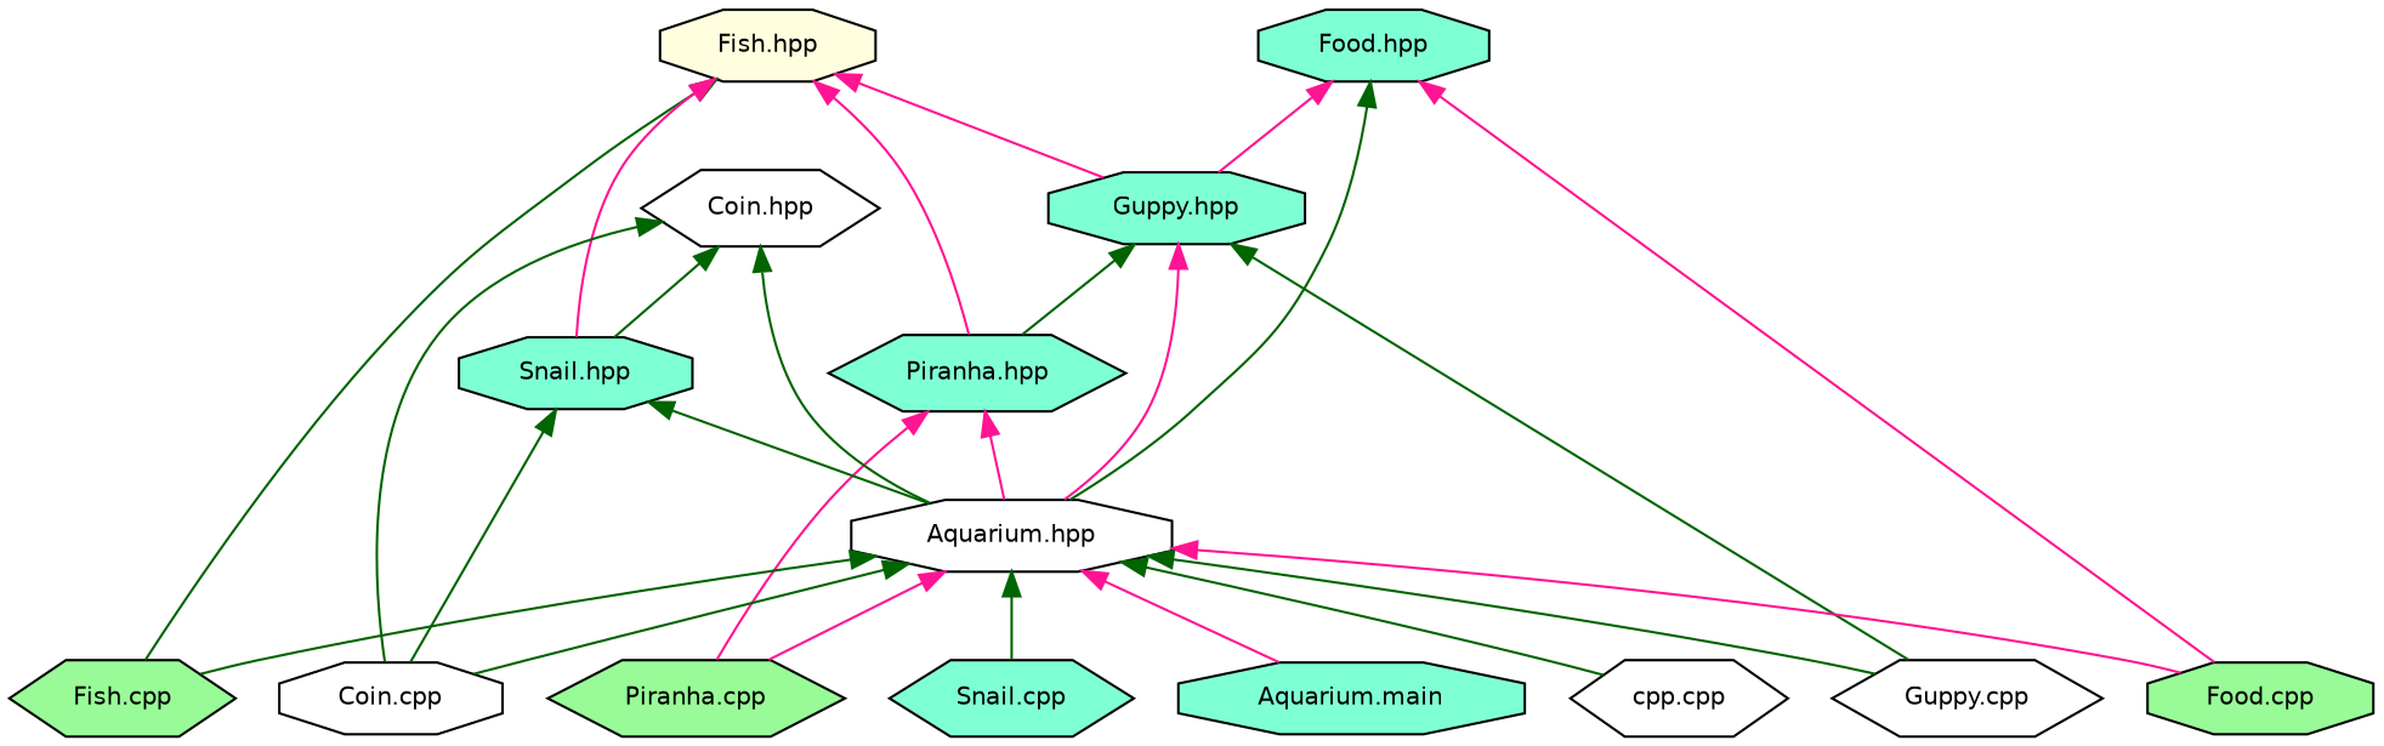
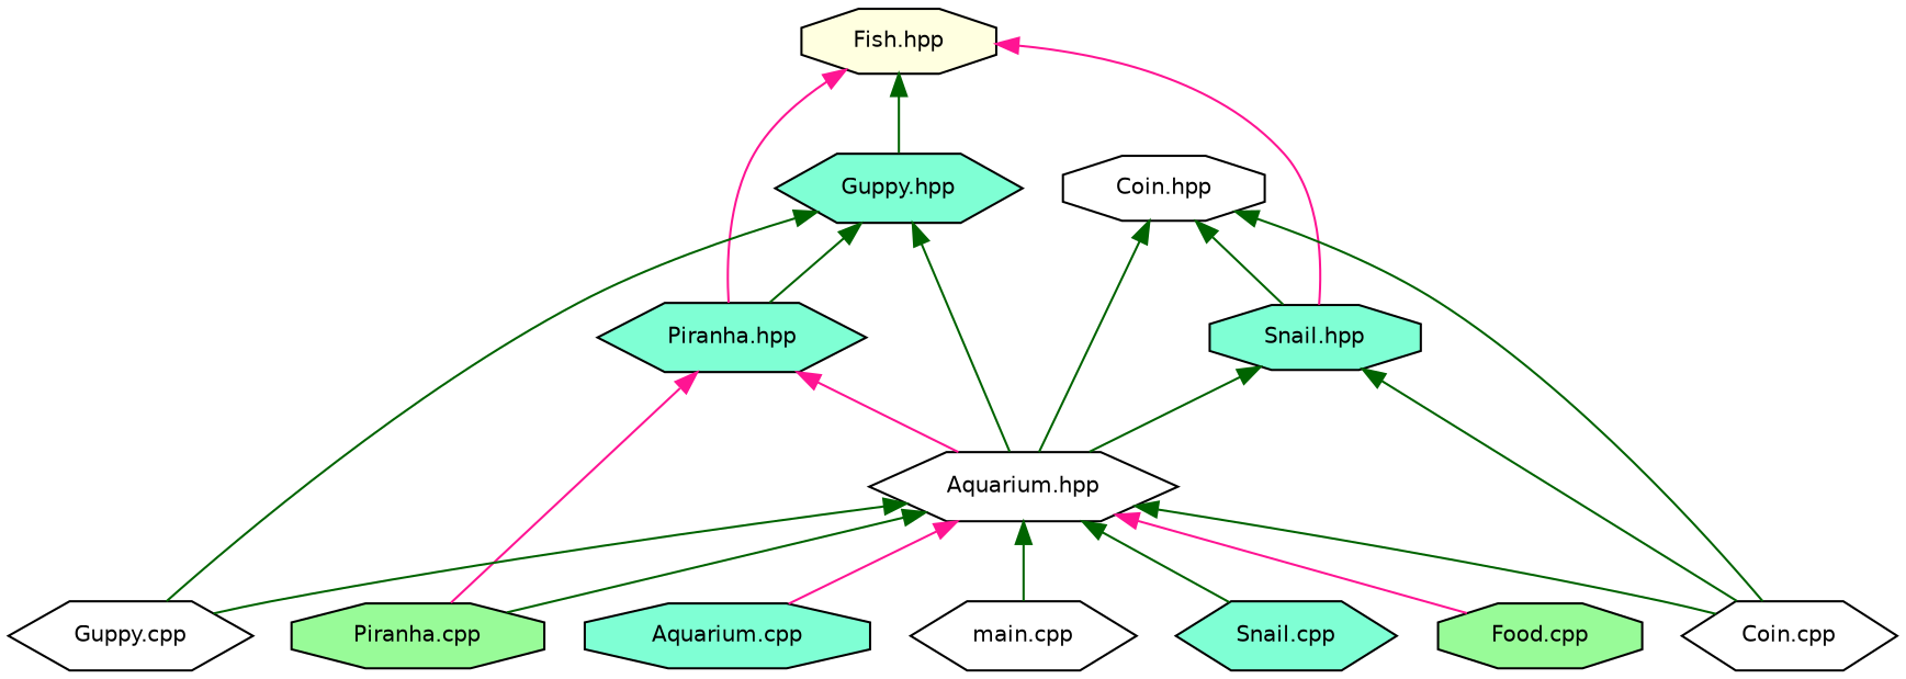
  digraph {
    node [color=black fillcolor=aquamarine fontname=Helvetica fontsize=10 shape=hexagon style=filled]
    edge [color=darkgreen dir=back fontname=Helvetica fontsize=10 labelfontname=Helvetica labelfontsize=10 style=solid]
    n1 [fillcolor=lightyellow height=0.2 label="Fish.hpp" shape=octagon width=0.4]
-   n2 [height=0.2 label="Guppy.hpp" shape=octagon width=0.4]
-   n3 [fillcolor=palegreen height=0.2 label="Fish.cpp" width=0.4]
+   n2 [height=0.2 label="Guppy.hpp" width=0.4]
    n4 [height=0.2 label="Piranha.hpp" width=0.4]
    n5 [height=0.2 label="Snail.hpp" shape=octagon width=0.4]
-   n6 [height=0.2 label="Food.hpp" shape=octagon width=0.4]
-   n7 [fillcolor=white height=0.2 label="Aquarium.hpp" shape=octagon width=0.4]
+   n7 [fillcolor=white height=0.2 label="Aquarium.hpp" width=0.4]
    n8 [fillcolor=palegreen height=0.2 label="Food.cpp" shape=octagon width=0.4]
-   n9 [fillcolor=white height=0.2 label="Coin.hpp" width=0.4]
-   n10 [fillcolor=white height=0.2 label="Coin.cpp" shape=octagon width=0.4]
+   n9 [fillcolor=white height=0.2 label="Coin.hpp" shape=octagon width=0.4]
+   n10 [fillcolor=white height=0.2 label="Coin.cpp" width=0.4]
    n11 [fillcolor=white height=0.2 label="Guppy.cpp" width=0.4]
-   n12 [fillcolor=palegreen height=0.2 label="Piranha.cpp" width=0.4]
-   n13 [height=0.2 label="Aquarium.main" shape=octagon width=0.4]
-   n14 [fillcolor=white height=0.2 label="cpp.cpp" width=0.4]
+   n12 [fillcolor=palegreen height=0.2 label="Piranha.cpp" shape=octagon width=0.4]
+   n13 [height=0.2 label="Aquarium.cpp" shape=octagon width=0.4]
+   n14 [fillcolor=white height=0.2 label="main.cpp" width=0.4]
    n15 [height=0.2 label="Snail.cpp" width=0.4]
-   n1 -> n2 [color=deeppink]
-   n1 -> n3
+   n1 -> n2
    n1 -> n4 [color=deeppink]
    n1 -> n5 [color=deeppink]
    n2 -> n4
-   n2 -> n7 [color=deeppink]
+   n2 -> n7
    n2 -> n11
    n4 -> n7 [color=deeppink]
    n4 -> n12 [color=deeppink]
    n5 -> n7
    n5 -> n10
-   n6 -> n2 [color=deeppink]
-   n6 -> n7
-   n6 -> n8 [color=deeppink]
-   n7 -> n3
    n7 -> n8 [color=deeppink]
    n7 -> n10
    n7 -> n11
-   n7 -> n12 [color=deeppink]
+   n7 -> n12
    n7 -> n13 [color=deeppink]
    n7 -> n14
    n7 -> n15
    n9 -> n5
    n9 -> n7
    n9 -> n10
  }
